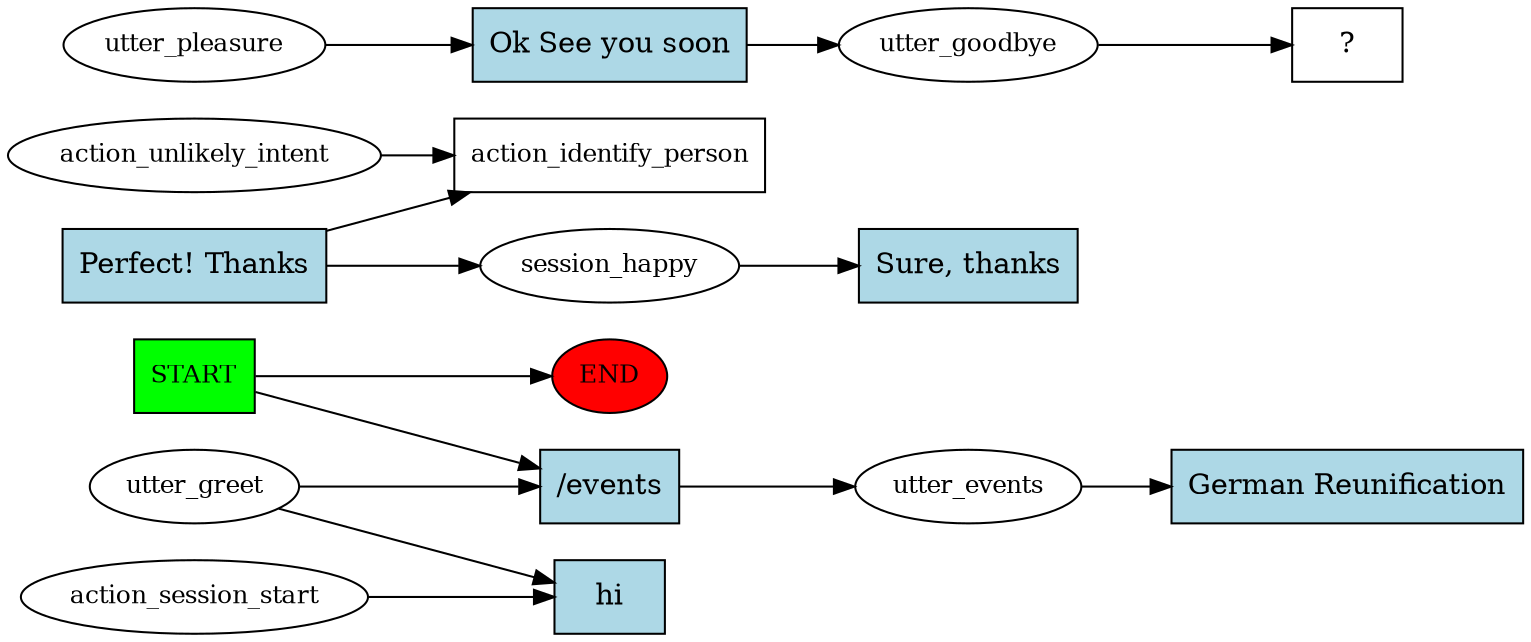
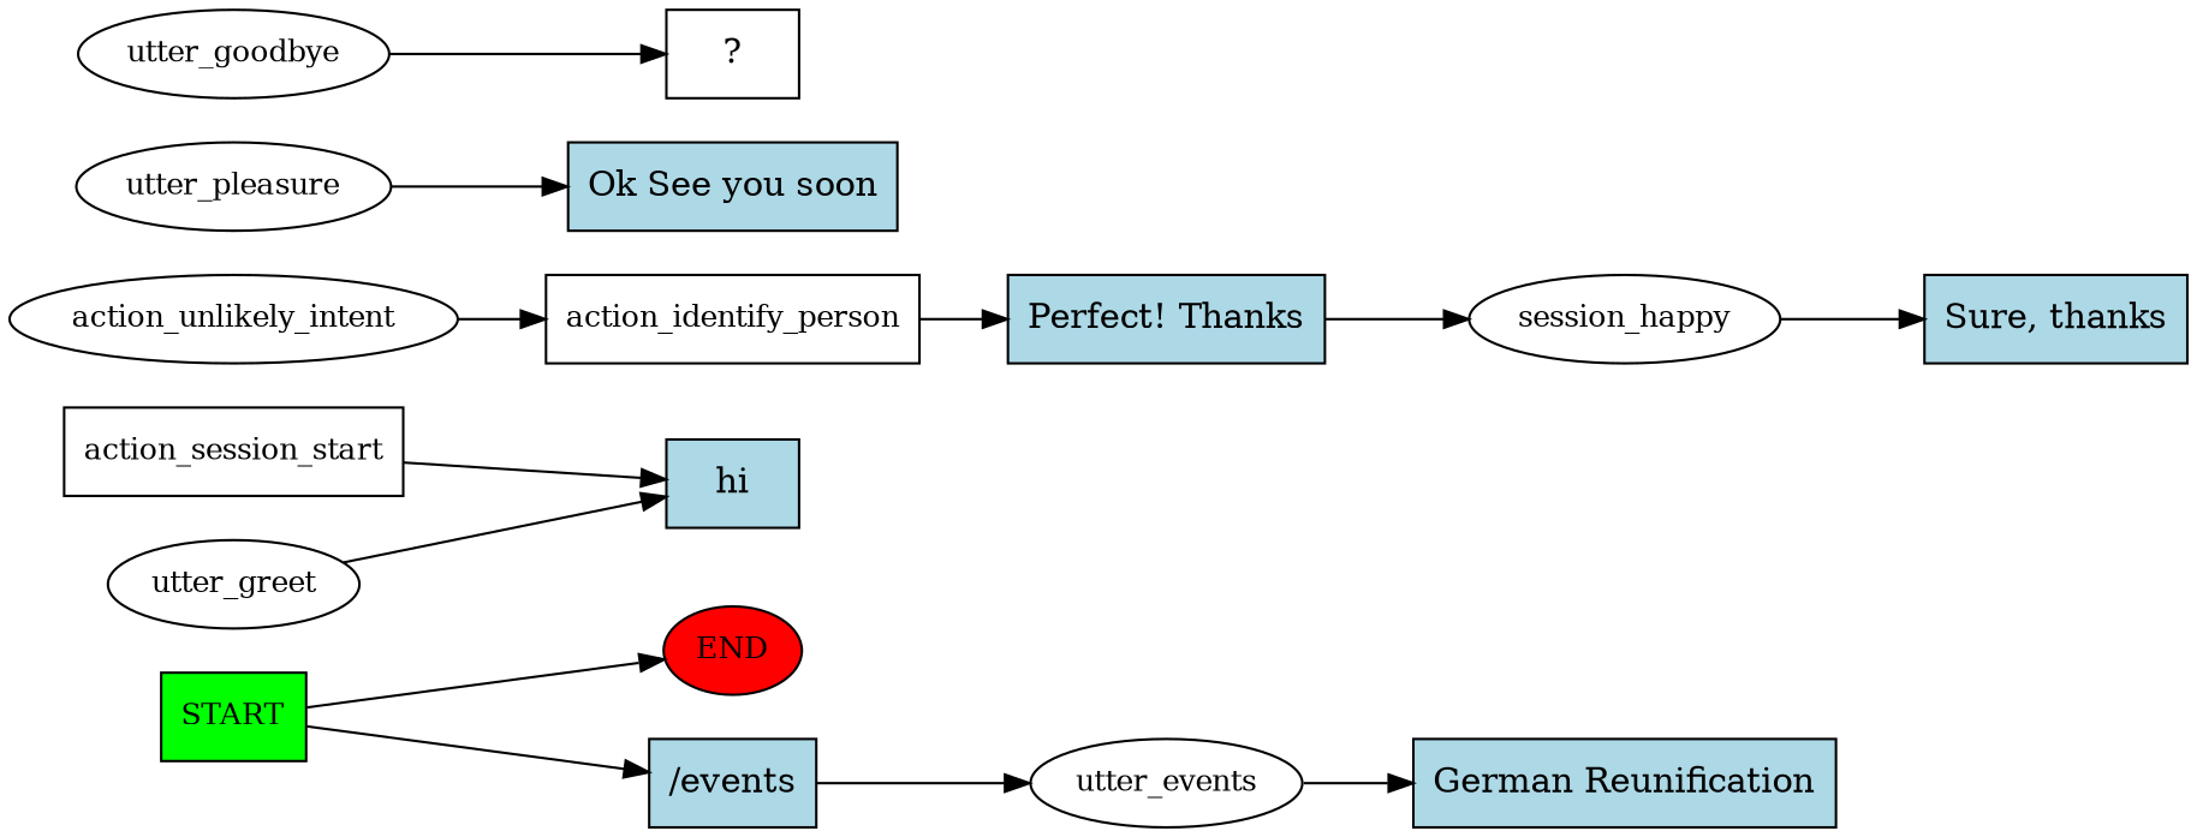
  digraph {
    rankdir=LR
    node [fontsize=12]
    n1 [fillcolor=green label=START shape=box style=filled]
    n2 [fillcolor=red label=END style=filled]
    n3 [fillcolor=lightblue label="/events" shape=rect style=filled fontsize=""]
-   n4 [label=action_session_start]
+   n4 [label=action_session_start shape=box]
    n5 [fillcolor=lightblue label=hi shape=rect style=filled fontsize=""]
    n6 [label=utter_greet]
    n7 [label=utter_events]
    n8 [fillcolor=lightblue label="German Reunification" shape=rect style=filled fontsize=""]
    n9 [label=action_unlikely_intent]
    n10 [label=action_identify_person shape=box]
    n11 [fillcolor=lightblue label="Perfect! Thanks" shape=rect style=filled fontsize=""]
    n12 [label=session_happy]
    n13 [fillcolor=lightblue label="Sure, thanks" shape=rect style=filled fontsize=""]
    n14 [label=utter_pleasure]
    n15 [fillcolor=lightblue label="Ok See you soon" shape=rect style=filled fontsize=""]
    n16 [label=utter_goodbye]
    n17 [label="  ?  " shape=rect fontsize=""]
    n1 -> n2
    n1 -> n3
    n3 -> n7
    n4 -> n5
-   n6 -> n3
    n6 -> n5
    n7 -> n8
    n9 -> n10
-   n11 -> n10
+   n10 -> n11
    n11 -> n12
    n12 -> n13
    n14 -> n15
-   n15 -> n16
    n16 -> n17
  }
